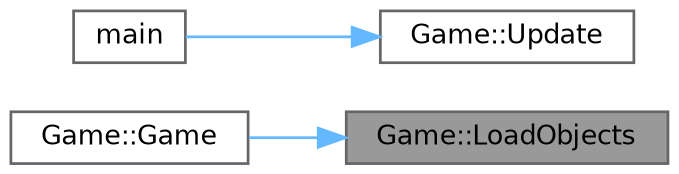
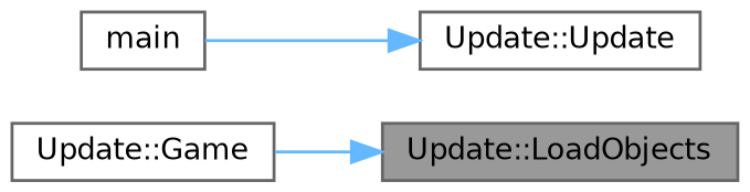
  digraph {
    rankdir=RL
    node [color=grey40 fillcolor=white fontname=Helvetica fontsize=10 shape=box style=filled]
    edge [color=steelblue1 dir=back fontname=Helvetica fontsize=10 labelfontname=Helvetica labelfontsize=10 style=solid]
-   n1 [color=gray40 fillcolor=grey60 fontcolor=black height=0.2 label="Game::LoadObjects" width=0.4]
-   n2 [height=0.2 label="Game::Game" width=0.4]
-   n3 [height=0.2 label="Game::Update" width=0.4]
+   n1 [color=gray40 fillcolor=grey60 fontcolor=black height=0.2 label="Update::LoadObjects" width=0.4]
+   n2 [height=0.2 label="Update::Game" width=0.4]
+   n3 [height=0.2 label="Update::Update" width=0.4]
    n4 [height=0.2 label=main width=0.4]
    n1 -> n2
    n3 -> n4
  }
